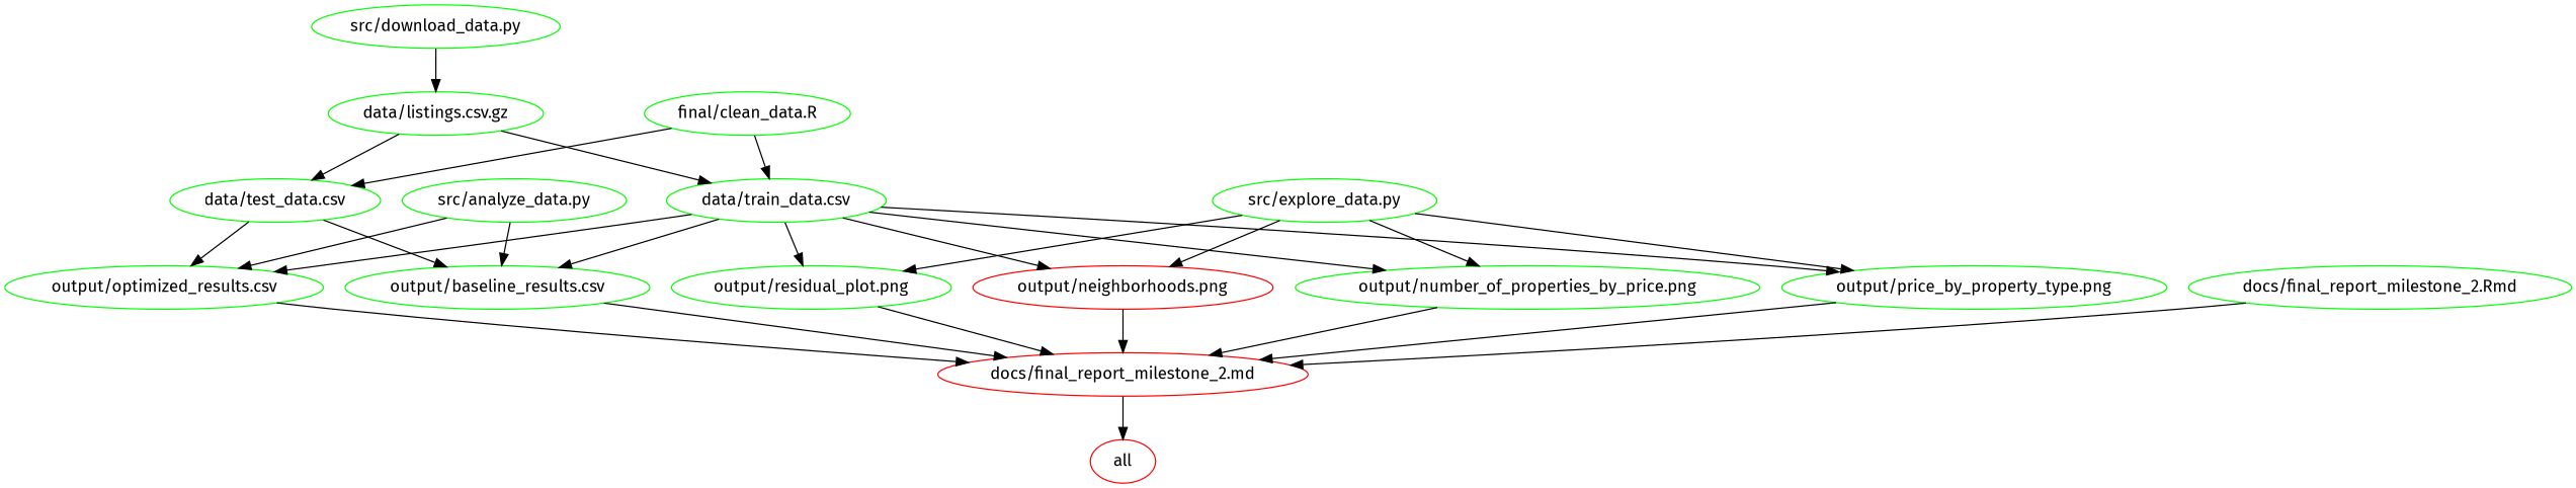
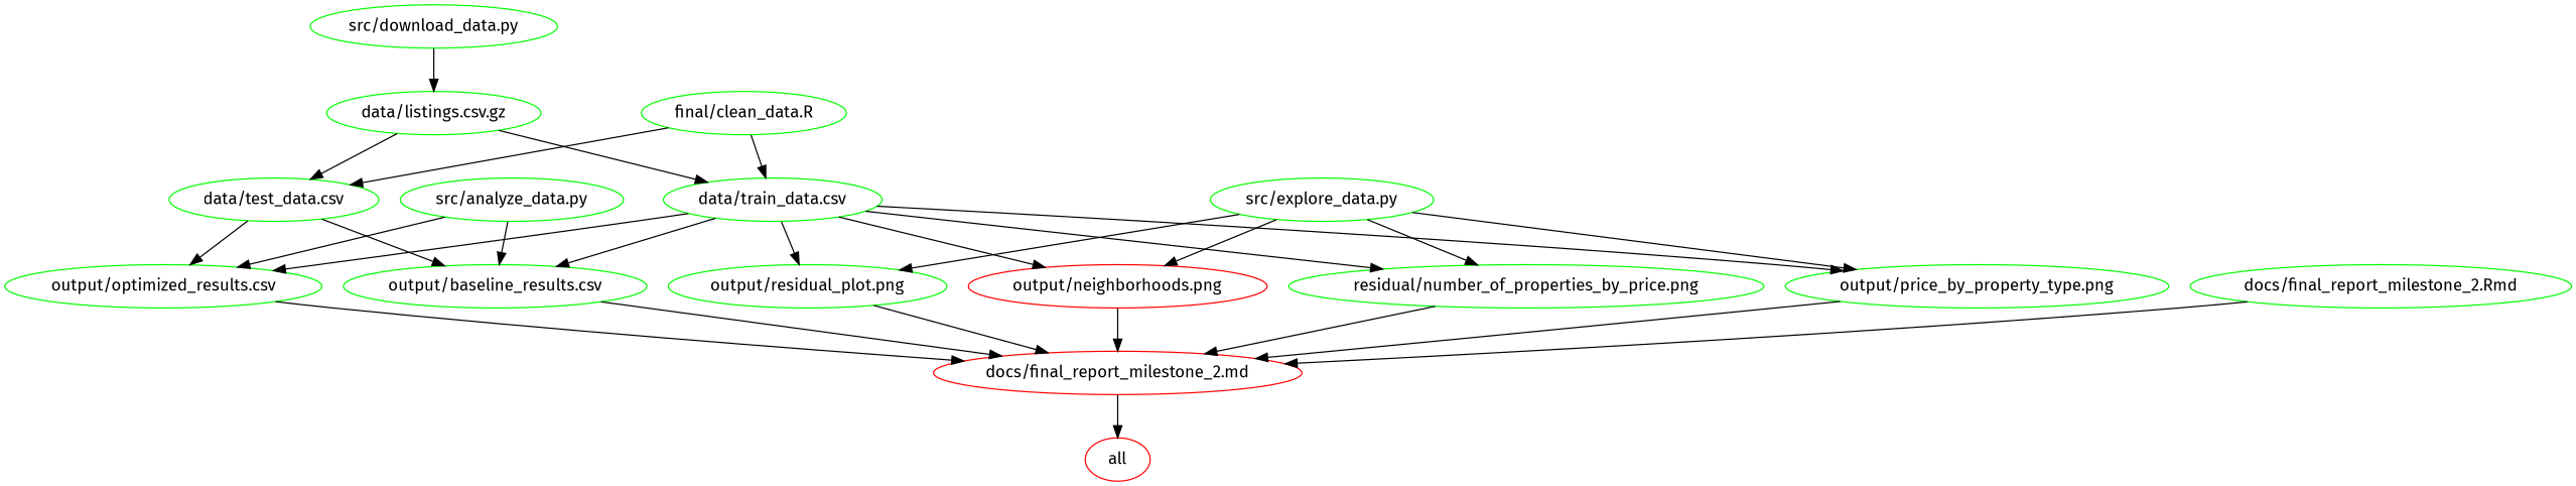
  digraph {
    fontname="Fira Sans"
    node [color=green fontname="Fira Sans"]
    edge [fontname="Fira Sans"]
    n1 [color=red label=all]
    n2 [label="data/listings.csv.gz"]
    n3 [label="data/test_data.csv"]
    n4 [label="data/train_data.csv"]
    n5 [label="output/baseline_results.csv"]
    n6 [label="output/optimized_results.csv"]
    n7 [color=red label="output/neighborhoods.png"]
-   n8 [label="output/number_of_properties_by_price.png"]
+   n8 [label="residual/number_of_properties_by_price.png"]
    n9 [label="output/price_by_property_type.png"]
    n10 [label="output/residual_plot.png"]
    n11 [color=red label="docs/final_report_milestone_2.md"]
    n12 [label="docs/final_report_milestone_2.Rmd"]
    n13 [label="src/analyze_data.py"]
    n14 [label="final/clean_data.R"]
    n15 [label="src/download_data.py"]
    n16 [label="src/explore_data.py"]
    n2 -> n3
    n2 -> n4
    n3 -> n5
    n3 -> n6
    n4 -> n5
    n4 -> n6
    n4 -> n7
    n4 -> n8
    n4 -> n9
    n4 -> n10
    n5 -> n11
    n6 -> n11
    n7 -> n11
    n8 -> n11
    n9 -> n11
    n10 -> n11
    n11 -> n1
    n12 -> n11
    n13 -> n5
    n13 -> n6
    n14 -> n3
    n14 -> n4
    n15 -> n2
    n16 -> n7
    n16 -> n8
    n16 -> n9
    n16 -> n10
  }
